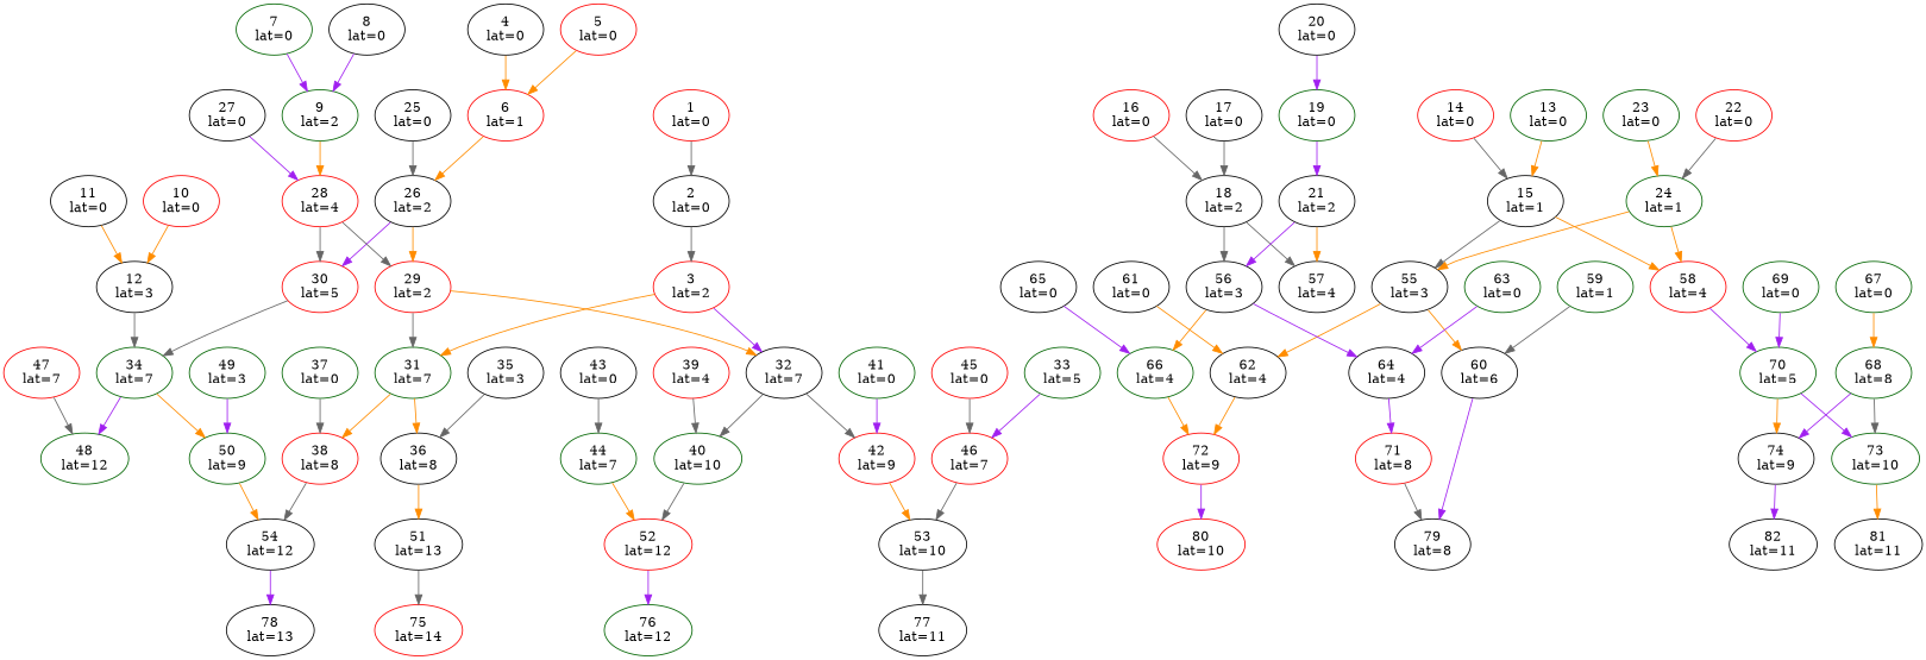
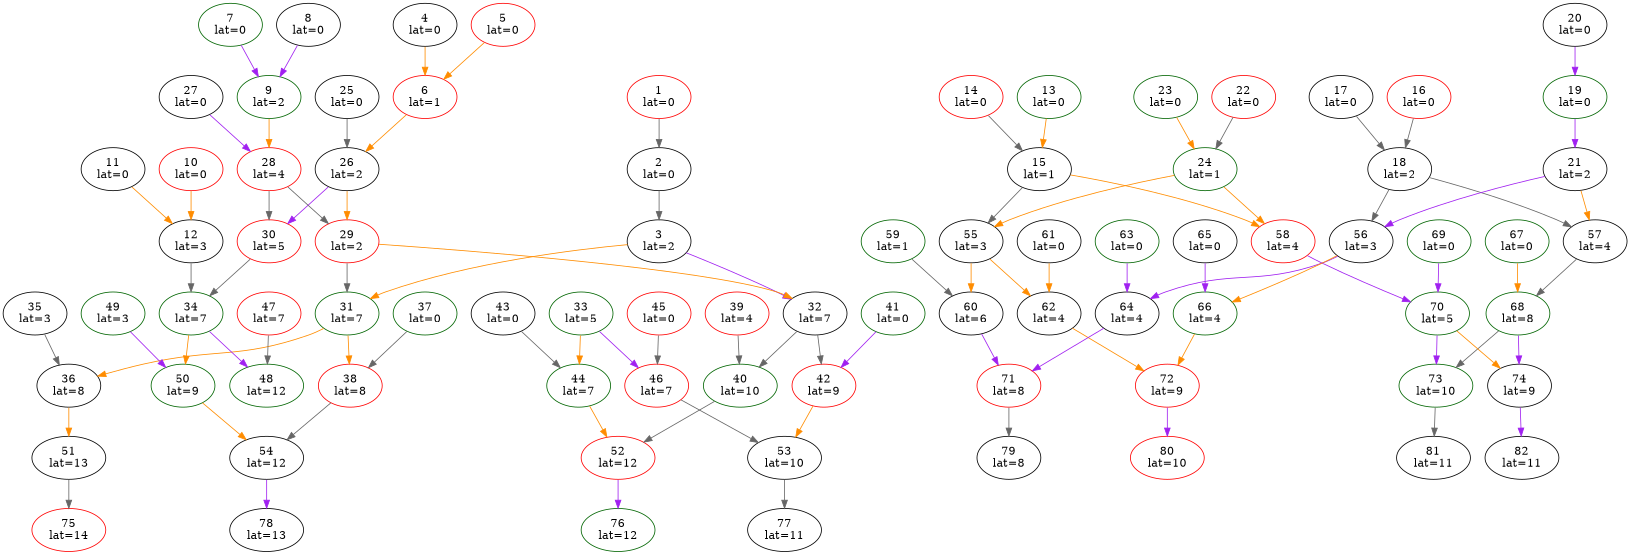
  digraph {
    node [color=black]
    edge [color=gray40]
    1 [color=red label="\N\nlat=0"]
    2 [label="\N\nlat=0"]
-   3 [color=red label="\N\nlat=2"]
+   3 [label="\N\nlat=2"]
    31 [color=darkgreen label="\N\nlat=7"]
    32 [label="\N\nlat=7"]
    4 [label="\N\nlat=0"]
    6 [color=red label="\N\nlat=1"]
    26 [label="\N\nlat=2"]
    5 [color=red label="\N\nlat=0"]
    7 [color=darkgreen label="\N\nlat=0"]
    9 [color=darkgreen label="\N\nlat=2"]
    28 [color=red label="\N\nlat=4"]
    8 [label="\N\nlat=0"]
    10 [color=red label="\N\nlat=0"]
    12 [label="\N\nlat=3"]
    34 [color=darkgreen label="\N\nlat=7"]
    11 [label="\N\nlat=0"]
    13 [color=darkgreen label="\N\nlat=0"]
    15 [label="\N\nlat=1"]
    55 [label="\N\nlat=3"]
    58 [color=red label="\N\nlat=4"]
    14 [color=red label="\N\nlat=0"]
    16 [color=red label="\N\nlat=0"]
    18 [label="\N\nlat=2"]
    56 [label="\N\nlat=3"]
    57 [label="\N\nlat=4"]
    17 [label="\N\nlat=0"]
    19 [color=darkgreen label="\N\nlat=0"]
    21 [label="\N\nlat=2"]
    20 [label="\N\nlat=0"]
    22 [color=red label="\N\nlat=0"]
    24 [color=darkgreen label="\N\nlat=1"]
    23 [color=darkgreen label="\N\nlat=0"]
    25 [label="\N\nlat=0"]
    29 [color=red label="\N\nlat=2"]
    30 [color=red label="\N\nlat=5"]
    27 [label="\N\nlat=0"]
    35 [label="\N\nlat=3"]
    36 [label="\N\nlat=8"]
    51 [label="\N\nlat=13"]
    37 [color=darkgreen label="\N\nlat=0"]
    38 [color=red label="\N\nlat=8"]
    54 [label="\N\nlat=12"]
    39 [color=red label="\N\nlat=4"]
    40 [color=darkgreen label="\N\nlat=10"]
    52 [color=red label="\N\nlat=12"]
    41 [color=darkgreen label="\N\nlat=0"]
    42 [color=red label="\N\nlat=9"]
    53 [label="\N\nlat=10"]
    43 [label="\N\nlat=0"]
    44 [color=darkgreen label="\N\nlat=7"]
    45 [color=red label="\N\nlat=0"]
    46 [color=red label="\N\nlat=7"]
    47 [color=red label="\N\nlat=7"]
    48 [color=darkgreen label="\N\nlat=12"]
    49 [color=darkgreen label="\N\nlat=3"]
    50 [color=darkgreen label="\N\nlat=9"]
    59 [color=darkgreen label="\N\nlat=1"]
    60 [label="\N\nlat=6"]
    71 [color=red label="\N\nlat=8"]
    61 [label="\N\nlat=0"]
    62 [label="\N\nlat=4"]
    72 [color=red label="\N\nlat=9"]
    63 [color=darkgreen label="\N\nlat=0"]
    64 [label="\N\nlat=4"]
    65 [label="\N\nlat=0"]
    66 [color=darkgreen label="\N\nlat=4"]
    67 [color=darkgreen label="\N\nlat=0"]
    68 [color=darkgreen label="\N\nlat=8"]
    73 [color=darkgreen label="\N\nlat=10"]
    74 [label="\N\nlat=9"]
    69 [color=darkgreen label="\N\nlat=0"]
    70 [color=darkgreen label="\N\nlat=5"]
    75 [color=red label="\N\nlat=14"]
    76 [color=darkgreen label="\N\nlat=12"]
    77 [label="\N\nlat=11"]
    78 [label="\N\nlat=13"]
    79 [label="\N\nlat=8"]
    80 [color=red label="\N\nlat=10"]
    81 [label="\N\nlat=11"]
    82 [label="\N\nlat=11"]
    33 [color=darkgreen label="\N\nlat=5"]
    1 -> 2
    2 -> 3
    3 -> 31 [color=darkorange]
    3 -> 32 [color=purple]
    31 -> 36 [color=darkorange]
    31 -> 38 [color=darkorange]
    32 -> 40
    32 -> 42
    4 -> 6 [color=darkorange]
    6 -> 26 [color=darkorange]
    26 -> 29 [color=darkorange]
    26 -> 30 [color=purple]
    5 -> 6 [color=darkorange]
    7 -> 9 [color=purple]
    9 -> 28 [color=darkorange]
    28 -> 29
    28 -> 30
    8 -> 9 [color=purple]
    10 -> 12 [color=darkorange]
    12 -> 34
    34 -> 48 [color=purple]
    34 -> 50 [color=darkorange]
    11 -> 12 [color=darkorange]
    13 -> 15 [color=darkorange]
    15 -> 55
    15 -> 58 [color=darkorange]
    55 -> 60 [color=darkorange]
    55 -> 62 [color=darkorange]
    58 -> 70 [color=purple]
    14 -> 15
    16 -> 18
    18 -> 56
    18 -> 57
    56 -> 64 [color=purple]
    56 -> 66 [color=darkorange]
+   57 -> 68
    17 -> 18
    19 -> 21 [color=purple]
    21 -> 56 [color=purple]
    21 -> 57 [color=darkorange]
    20 -> 19 [color=purple]
    22 -> 24
    24 -> 55 [color=darkorange]
    24 -> 58 [color=darkorange]
    23 -> 24 [color=darkorange]
    25 -> 26
    29 -> 31
    29 -> 32 [color=darkorange]
    30 -> 34
    27 -> 28 [color=purple]
    35 -> 36
    36 -> 51 [color=darkorange]
    51 -> 75
    37 -> 38
    38 -> 54
    54 -> 78 [color=purple]
    39 -> 40
    40 -> 52
    52 -> 76 [color=purple]
    41 -> 42 [color=purple]
    42 -> 53 [color=darkorange]
    53 -> 77
    43 -> 44
    44 -> 52 [color=darkorange]
    45 -> 46
    46 -> 53
    47 -> 48
    49 -> 50 [color=purple]
    50 -> 54 [color=darkorange]
    59 -> 60
-   60 -> 79 [color=purple]
+   60 -> 71 [color=purple]
    71 -> 79
    61 -> 62 [color=darkorange]
    62 -> 72 [color=darkorange]
    72 -> 80 [color=purple]
    63 -> 64 [color=purple]
    64 -> 71 [color=purple]
    65 -> 66 [color=purple]
    66 -> 72 [color=darkorange]
    67 -> 68 [color=darkorange]
    68 -> 73
    68 -> 74 [color=purple]
-   73 -> 81 [color=darkorange]
+   73 -> 81
    74 -> 82 [color=purple]
    69 -> 70 [color=purple]
    70 -> 73 [color=purple]
    70 -> 74 [color=darkorange]
+   33 -> 44 [color=darkorange]
    33 -> 46 [color=purple]
  }
